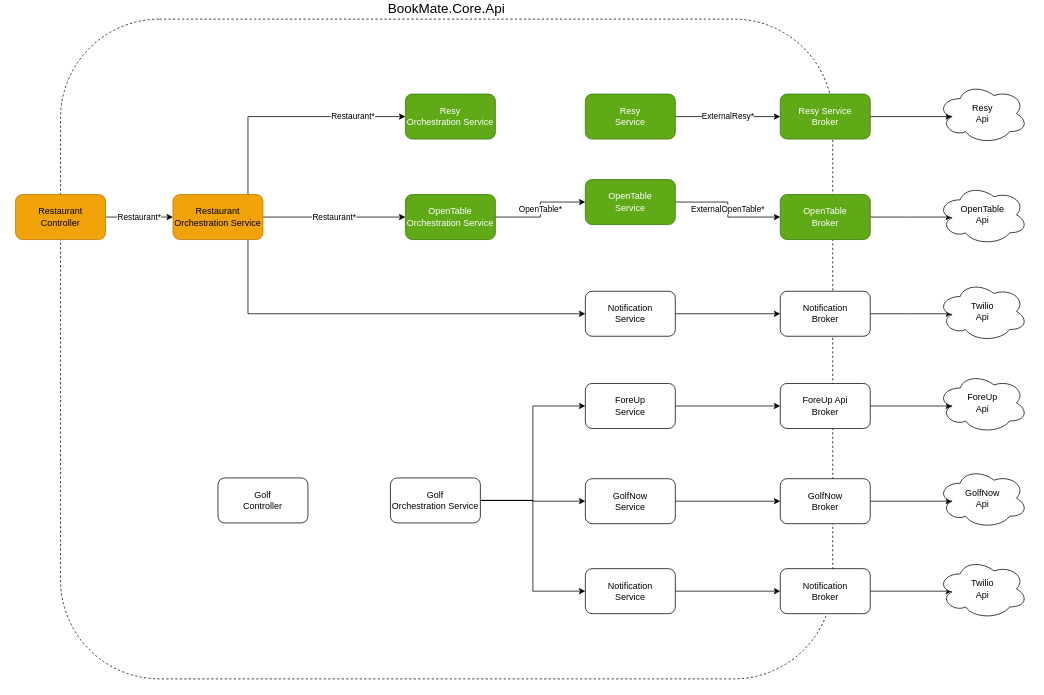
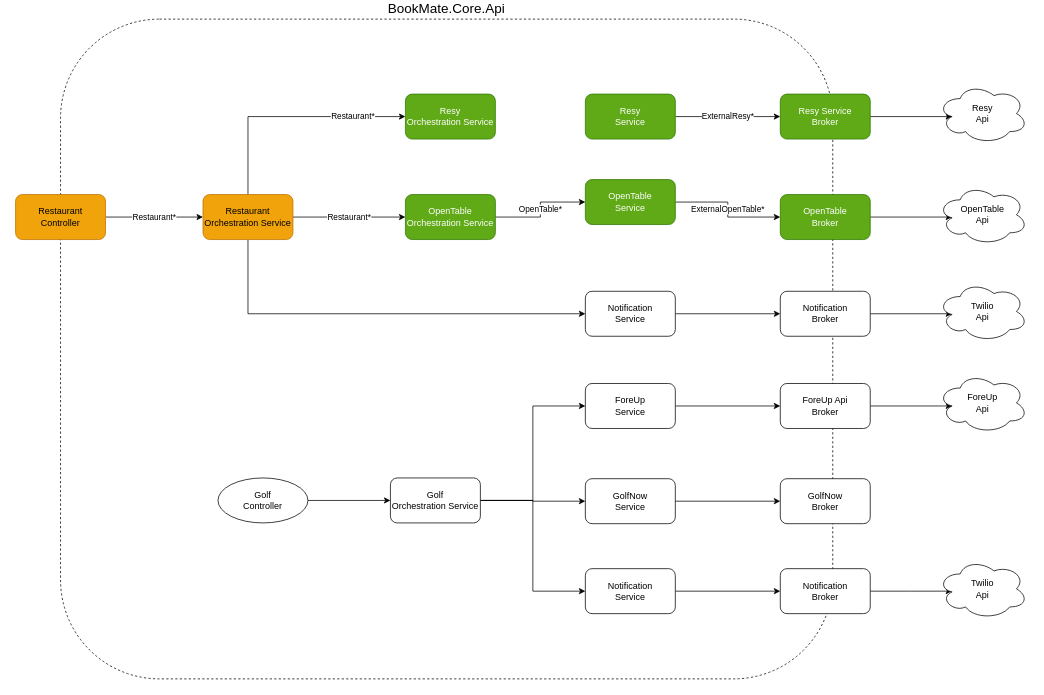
  <mxCell id="0" />
  <mxCell id="1" parent="0" />
  <mxCell id="2" value="BookMate.Core.Api" style="rounded=1;whiteSpace=wrap;html=1;dashed=1;labelPosition=center;verticalLabelPosition=top;align=center;verticalAlign=bottom;fontSize=18;fontStyle=0" parent="1" vertex="1"><mxGeometry x="80" y="20" width="1030" height="880" as="geometry" /></mxCell>
  <mxCell id="3" style="edgeStyle=orthogonalEdgeStyle;rounded=0;orthogonalLoop=1;jettySize=auto;html=1;entryX=0.16;entryY=0.55;entryDx=0;entryDy=0;entryPerimeter=0;" parent="1" source="4" target="5" edge="1"><mxGeometry relative="1" as="geometry" /></mxCell>
  <mxCell id="4" value="Resy Service&lt;br&gt;Broker" style="rounded=1;whiteSpace=wrap;html=1;fillColor=#60a917;fontColor=#ffffff;strokeColor=#2D7600;" parent="1" vertex="1"><mxGeometry x="1040" y="120" width="120" height="60" as="geometry" /></mxCell>
  <mxCell id="5" value="Resy&lt;br&gt;Api" style="ellipse;shape=cloud;whiteSpace=wrap;html=1;" parent="1" vertex="1"><mxGeometry x="1250" y="106" width="120" height="80" as="geometry" /></mxCell>
  <mxCell id="6" value="ExternalResy*" style="edgeStyle=orthogonalEdgeStyle;rounded=0;orthogonalLoop=1;jettySize=auto;html=1;entryX=0;entryY=0.5;entryDx=0;entryDy=0;" parent="1" source="7" target="4" edge="1"><mxGeometry relative="1" as="geometry" /></mxCell>
  <mxCell id="7" value="Resy&lt;br&gt;Service" style="rounded=1;whiteSpace=wrap;html=1;fillColor=#60a917;fontColor=#ffffff;strokeColor=#2D7600;" parent="1" vertex="1"><mxGeometry x="780" y="120" width="120" height="60" as="geometry" /></mxCell>
  <mxCell id="8" style="edgeStyle=orthogonalEdgeStyle;rounded=0;orthogonalLoop=1;jettySize=auto;html=1;entryX=0.16;entryY=0.55;entryDx=0;entryDy=0;entryPerimeter=0;" parent="1" source="9" edge="1"><mxGeometry relative="1" as="geometry"><mxPoint x="1269.2" y="284" as="targetPoint" /></mxGeometry></mxCell>
  <mxCell id="9" value="OpenTable&lt;br&gt;Broker" style="rounded=1;whiteSpace=wrap;html=1;fillColor=#60a917;fontColor=#ffffff;strokeColor=#2D7600;" parent="1" vertex="1"><mxGeometry x="1040" y="254" width="120" height="60" as="geometry" /></mxCell>
  <mxCell id="10" value="OpenTable&lt;br&gt;Api" style="ellipse;shape=cloud;whiteSpace=wrap;html=1;" parent="1" vertex="1"><mxGeometry x="1250" y="241" width="120" height="80" as="geometry" /></mxCell>
  <mxCell id="11" value="ExternalOpenTable*" style="edgeStyle=orthogonalEdgeStyle;rounded=0;orthogonalLoop=1;jettySize=auto;html=1;entryX=0;entryY=0.5;entryDx=0;entryDy=0;" parent="1" source="12" target="9" edge="1"><mxGeometry relative="1" as="geometry" /></mxCell>
  <mxCell id="12" value="OpenTable&lt;br&gt;Service" style="rounded=1;whiteSpace=wrap;html=1;fillColor=#60a917;fontColor=#ffffff;strokeColor=#2D7600;" parent="1" vertex="1"><mxGeometry x="780" y="234" width="120" height="60" as="geometry" /></mxCell>
  <mxCell id="13" value="Restaurant*" style="edgeStyle=orthogonalEdgeStyle;rounded=0;orthogonalLoop=1;jettySize=auto;html=1;exitX=1;exitY=0.5;exitDx=0;exitDy=0;entryX=0;entryY=0.5;entryDx=0;entryDy=0;" parent="1" source="16" target="47" edge="1"><mxGeometry relative="1" as="geometry" /></mxCell>
  <mxCell id="14" style="edgeStyle=orthogonalEdgeStyle;rounded=0;orthogonalLoop=1;jettySize=auto;html=1;entryX=0;entryY=0.5;entryDx=0;entryDy=0;" edge="1" parent="1" source="16" target="39"><mxGeometry relative="1" as="geometry"><Array as="points"><mxPoint x="330" y="413" /></Array></mxGeometry></mxCell>
  <mxCell id="15" value="Restaurant*" style="edgeStyle=orthogonalEdgeStyle;rounded=0;orthogonalLoop=1;jettySize=auto;html=1;entryX=0;entryY=0.5;entryDx=0;entryDy=0;" edge="1" parent="1" source="16" target="45"><mxGeometry x="0.554" relative="1" as="geometry"><Array as="points"><mxPoint x="330" y="150" /></Array><mxPoint as="offset" /></mxGeometry></mxCell>
- <mxCell id="16" value="Restaurant&lt;br&gt;Orchestration Service" style="rounded=1;whiteSpace=wrap;html=1;fillColor=#f0a30a;fontColor=#000000;strokeColor=#BD7000;" parent="1" vertex="1"><mxGeometry x="230" y="254" width="120" height="60" as="geometry" /></mxCell>
+ <mxCell id="16" value="Restaurant&lt;br&gt;Orchestration Service" style="rounded=1;whiteSpace=wrap;html=1;fillColor=#f0a30a;fontColor=#000000;strokeColor=#BD7000;" parent="1" vertex="1"><mxGeometry x="270" y="254" width="120" height="60" as="geometry" /></mxCell>
  <mxCell id="17" style="edgeStyle=orthogonalEdgeStyle;rounded=0;orthogonalLoop=1;jettySize=auto;html=1;entryX=0.16;entryY=0.55;entryDx=0;entryDy=0;entryPerimeter=0;" parent="1" source="18" target="19" edge="1"><mxGeometry relative="1" as="geometry" /></mxCell>
  <mxCell id="18" value="ForeUp Api&lt;br&gt;Broker" style="rounded=1;whiteSpace=wrap;html=1;" parent="1" vertex="1"><mxGeometry x="1040" y="506" width="120" height="60" as="geometry" /></mxCell>
  <mxCell id="19" value="ForeUp&lt;br&gt;Api" style="ellipse;shape=cloud;whiteSpace=wrap;html=1;" parent="1" vertex="1"><mxGeometry x="1250" y="492" width="120" height="80" as="geometry" /></mxCell>
  <mxCell id="20" style="edgeStyle=orthogonalEdgeStyle;rounded=0;orthogonalLoop=1;jettySize=auto;html=1;entryX=0;entryY=0.5;entryDx=0;entryDy=0;" parent="1" source="21" target="18" edge="1"><mxGeometry relative="1" as="geometry" /></mxCell>
  <mxCell id="21" value="ForeUp&lt;br&gt;Service" style="rounded=1;whiteSpace=wrap;html=1;" parent="1" vertex="1"><mxGeometry x="780" y="506" width="120" height="60" as="geometry" /></mxCell>
- <mxCell id="22" style="edgeStyle=orthogonalEdgeStyle;rounded=0;orthogonalLoop=1;jettySize=auto;html=1;entryX=0.16;entryY=0.55;entryDx=0;entryDy=0;entryPerimeter=0;" parent="1" source="23" target="24" edge="1"><mxGeometry relative="1" as="geometry" /></mxCell>
  <mxCell id="23" value="GolfNow&lt;br&gt;Broker" style="rounded=1;whiteSpace=wrap;html=1;" parent="1" vertex="1"><mxGeometry x="1040" y="633" width="120" height="60" as="geometry" /></mxCell>
- <mxCell id="24" value="GolfNow&lt;br&gt;Api" style="ellipse;shape=cloud;whiteSpace=wrap;html=1;" parent="1" vertex="1"><mxGeometry x="1250" y="619" width="120" height="80" as="geometry" /></mxCell>
  <mxCell id="25" style="edgeStyle=orthogonalEdgeStyle;rounded=0;orthogonalLoop=1;jettySize=auto;html=1;entryX=0;entryY=0.5;entryDx=0;entryDy=0;" parent="1" source="26" target="23" edge="1"><mxGeometry relative="1" as="geometry" /></mxCell>
  <mxCell id="26" value="GolfNow&lt;br&gt;Service" style="rounded=1;whiteSpace=wrap;html=1;" parent="1" vertex="1"><mxGeometry x="780" y="633" width="120" height="60" as="geometry" /></mxCell>
  <mxCell id="27" style="edgeStyle=orthogonalEdgeStyle;rounded=0;orthogonalLoop=1;jettySize=auto;html=1;entryX=0;entryY=0.5;entryDx=0;entryDy=0;" parent="1" source="30" target="21" edge="1"><mxGeometry relative="1" as="geometry" /></mxCell>
  <mxCell id="28" style="edgeStyle=orthogonalEdgeStyle;rounded=0;orthogonalLoop=1;jettySize=auto;html=1;entryX=0;entryY=0.5;entryDx=0;entryDy=0;" parent="1" source="30" target="26" edge="1"><mxGeometry relative="1" as="geometry" /></mxCell>
  <mxCell id="29" style="edgeStyle=orthogonalEdgeStyle;rounded=0;orthogonalLoop=1;jettySize=auto;html=1;entryX=0;entryY=0.5;entryDx=0;entryDy=0;fontSize=18;" parent="1" source="30" target="44" edge="1"><mxGeometry relative="1" as="geometry" /></mxCell>
  <mxCell id="30" value="Golf&lt;br&gt;Orchestration Service" style="rounded=1;whiteSpace=wrap;html=1;" parent="1" vertex="1"><mxGeometry x="520" y="632" width="120" height="60" as="geometry" /></mxCell>
  <mxCell id="31" value="Restaurant*" style="edgeStyle=orthogonalEdgeStyle;rounded=0;orthogonalLoop=1;jettySize=auto;html=1;entryX=0;entryY=0.5;entryDx=0;entryDy=0;" parent="1" source="32" target="16" edge="1"><mxGeometry relative="1" as="geometry" /></mxCell>
  <mxCell id="32" value="Restaurant&lt;br&gt;Controller" style="rounded=1;whiteSpace=wrap;html=1;fillColor=#f0a30a;fontColor=#000000;strokeColor=#BD7000;" parent="1" vertex="1"><mxGeometry x="20" y="254" width="120" height="60" as="geometry" /></mxCell>
- <mxCell id="34" value="Golf&lt;br&gt;Controller" style="rounded=1;whiteSpace=wrap;html=1;" parent="1" vertex="1"><mxGeometry x="290" y="632" width="120" height="60" as="geometry" /></mxCell>
+ <mxCell id="33" style="edgeStyle=orthogonalEdgeStyle;rounded=0;orthogonalLoop=1;jettySize=auto;html=1;entryX=0;entryY=0.5;entryDx=0;entryDy=0;" parent="1" source="34" target="30" edge="1"><mxGeometry relative="1" as="geometry" /></mxCell>
+ <mxCell id="34" value="Golf&lt;br&gt;Controller" style="ellipse;whiteSpace=wrap;html=1;" parent="1" vertex="1"><mxGeometry x="290" y="632" width="120" height="60" as="geometry" /></mxCell>
  <mxCell id="35" style="edgeStyle=orthogonalEdgeStyle;rounded=0;orthogonalLoop=1;jettySize=auto;html=1;entryX=0.16;entryY=0.55;entryDx=0;entryDy=0;entryPerimeter=0;" parent="1" source="36" edge="1"><mxGeometry relative="1" as="geometry"><mxPoint x="1269.2" y="413" as="targetPoint" /></mxGeometry></mxCell>
  <mxCell id="36" value="Notification&lt;br&gt;Broker" style="rounded=1;whiteSpace=wrap;html=1;" parent="1" vertex="1"><mxGeometry x="1040" y="383" width="120" height="60" as="geometry" /></mxCell>
  <mxCell id="37" value="Twilio&lt;br&gt;Api" style="ellipse;shape=cloud;whiteSpace=wrap;html=1;" parent="1" vertex="1"><mxGeometry x="1250" y="370" width="120" height="80" as="geometry" /></mxCell>
  <mxCell id="38" style="edgeStyle=orthogonalEdgeStyle;rounded=0;orthogonalLoop=1;jettySize=auto;html=1;entryX=0;entryY=0.5;entryDx=0;entryDy=0;" parent="1" source="39" target="36" edge="1"><mxGeometry relative="1" as="geometry" /></mxCell>
  <mxCell id="39" value="Notification&lt;br&gt;Service" style="rounded=1;whiteSpace=wrap;html=1;" parent="1" vertex="1"><mxGeometry x="780" y="383" width="120" height="60" as="geometry" /></mxCell>
  <mxCell id="40" style="edgeStyle=orthogonalEdgeStyle;rounded=0;orthogonalLoop=1;jettySize=auto;html=1;entryX=0.16;entryY=0.55;entryDx=0;entryDy=0;entryPerimeter=0;" parent="1" source="41" edge="1"><mxGeometry relative="1" as="geometry"><mxPoint x="1269.2" y="783" as="targetPoint" /></mxGeometry></mxCell>
  <mxCell id="41" value="Notification&lt;br&gt;Broker" style="rounded=1;whiteSpace=wrap;html=1;" parent="1" vertex="1"><mxGeometry x="1040" y="753" width="120" height="60" as="geometry" /></mxCell>
  <mxCell id="42" value="Twilio&lt;br&gt;Api" style="ellipse;shape=cloud;whiteSpace=wrap;html=1;" parent="1" vertex="1"><mxGeometry x="1250" y="740" width="120" height="80" as="geometry" /></mxCell>
  <mxCell id="43" style="edgeStyle=orthogonalEdgeStyle;rounded=0;orthogonalLoop=1;jettySize=auto;html=1;entryX=0;entryY=0.5;entryDx=0;entryDy=0;" parent="1" source="44" target="41" edge="1"><mxGeometry relative="1" as="geometry" /></mxCell>
  <mxCell id="44" value="Notification&lt;br&gt;Service" style="rounded=1;whiteSpace=wrap;html=1;" parent="1" vertex="1"><mxGeometry x="780" y="753" width="120" height="60" as="geometry" /></mxCell>
  <mxCell id="45" value="Resy&lt;br&gt;Orchestration Service" style="rounded=1;whiteSpace=wrap;html=1;fillColor=#60a917;fontColor=#ffffff;strokeColor=#2D7600;" parent="1" vertex="1"><mxGeometry x="540" y="120" width="120" height="60" as="geometry" /></mxCell>
  <mxCell id="46" value="OpenTable*" style="edgeStyle=orthogonalEdgeStyle;rounded=0;orthogonalLoop=1;jettySize=auto;html=1;entryX=0;entryY=0.5;entryDx=0;entryDy=0;" parent="1" source="47" target="12" edge="1"><mxGeometry relative="1" as="geometry" /></mxCell>
  <mxCell id="47" value="OpenTable&lt;br&gt;Orchestration Service" style="rounded=1;whiteSpace=wrap;html=1;fillColor=#60a917;fontColor=#ffffff;strokeColor=#2D7600;" parent="1" vertex="1"><mxGeometry x="540" y="254" width="120" height="60" as="geometry" /></mxCell>
